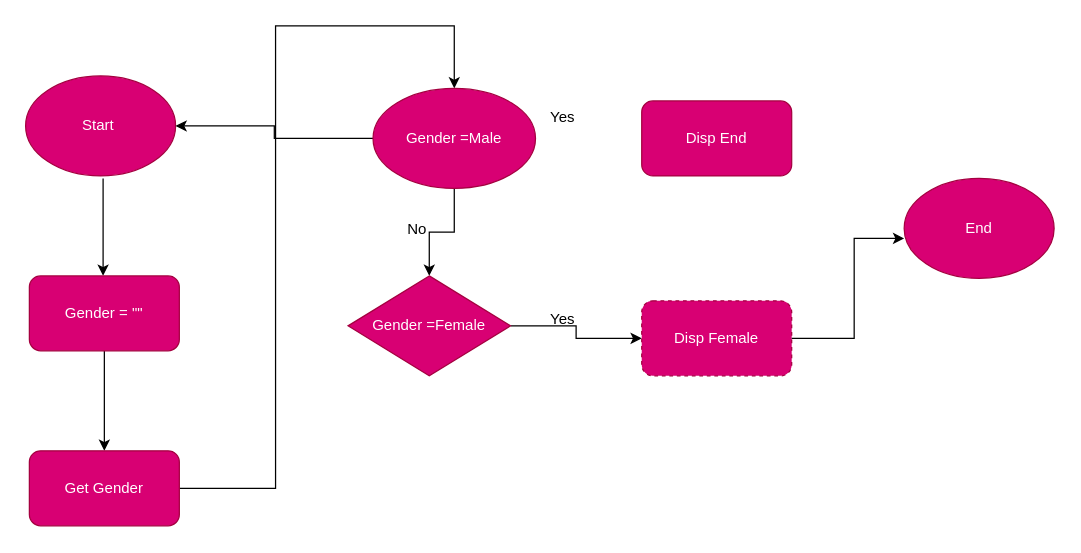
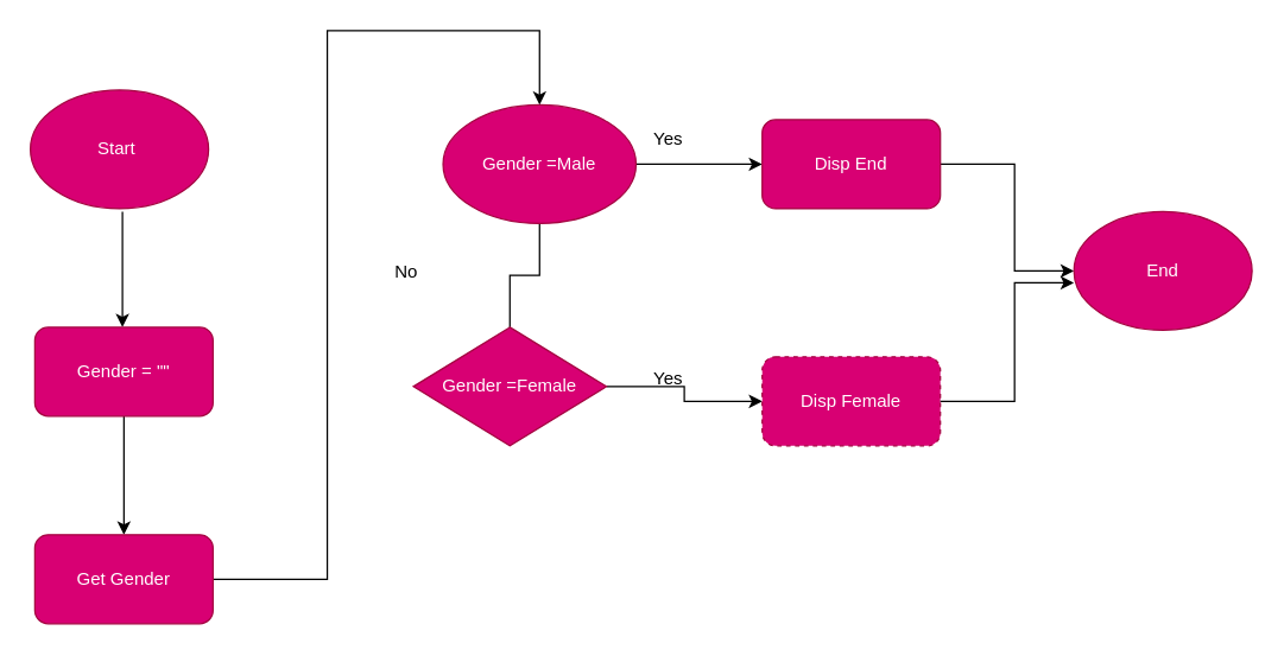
  <mxCell id="0" />
  <mxCell id="1" parent="0" />
  <mxCell id="2" value="Start&amp;nbsp;" style="ellipse;whiteSpace=wrap;html=1;fillColor=#d80073;fontColor=#ffffff;strokeColor=#A50040;" vertex="1" parent="1"><mxGeometry x="20" y="60" width="120" height="80" as="geometry" /></mxCell>
  <mxCell id="3" value="" style="endArrow=classic;html=1;rounded=0;" edge="1" parent="1"><mxGeometry width="50" height="50" relative="1" as="geometry"><mxPoint x="82" y="142" as="sourcePoint" /><mxPoint x="82" y="220" as="targetPoint" /></mxGeometry></mxCell>
  <mxCell id="4" value="" style="edgeStyle=orthogonalEdgeStyle;rounded=0;orthogonalLoop=1;jettySize=auto;html=1;entryX=0.5;entryY=0;entryDx=0;entryDy=0;" edge="1" parent="1" target="7"><mxGeometry relative="1" as="geometry"><mxPoint x="143" y="390" as="sourcePoint" /><mxPoint x="203" as="targetPoint" y="-50" /><Array as="points"><mxPoint x="220" y="390" /><mxPoint x="220" y="20" /><mxPoint x="363" y="20" /></Array></mxGeometry></mxCell>
- <mxCell id="5" value="" style="edgeStyle=orthogonalEdgeStyle;rounded=0;orthogonalLoop=1;jettySize=auto;html=1;" edge="1" parent="1" source="7" target="9"><mxGeometry relative="1" as="geometry" /></mxCell>
- <mxCell id="6" value="" style="edgeStyle=orthogonalEdgeStyle;rounded=0;orthogonalLoop=1;jettySize=auto;html=1;" edge="1" parent="1" source="7" target="2"><mxGeometry relative="1" as="geometry" /></mxCell>
+ <mxCell id="5" value="" style="edgeStyle=orthogonalEdgeStyle;rounded=0;orthogonalLoop=1;jettySize=auto;html=1;endArrow=none;" edge="1" parent="1" source="7" target="9"><mxGeometry relative="1" as="geometry" /></mxCell>
+ <mxCell id="6" value="" style="edgeStyle=orthogonalEdgeStyle;rounded=0;orthogonalLoop=1;jettySize=auto;html=1;" edge="1" parent="1" source="7" target="12"><mxGeometry relative="1" as="geometry" /></mxCell>
  <mxCell id="7" value="Gender =Male" style="ellipse;whiteSpace=wrap;html=1;fillColor=#d80073;fontColor=#ffffff;strokeColor=#A50040;" vertex="1" parent="1"><mxGeometry x="298" y="70" width="130" height="80" as="geometry" /></mxCell>
  <mxCell id="8" value="" style="edgeStyle=orthogonalEdgeStyle;rounded=0;orthogonalLoop=1;jettySize=auto;html=1;" edge="1" parent="1" source="9" target="18"><mxGeometry relative="1" as="geometry" /></mxCell>
  <mxCell id="9" value="Gender =Female" style="rhombus;whiteSpace=wrap;html=1;fillColor=#d80073;fontColor=#ffffff;strokeColor=#A50040;" vertex="1" parent="1"><mxGeometry x="278" y="220" width="130" height="80" as="geometry" /></mxCell>
- <mxCell id="10" value="No" style="text;html=1;align=center;verticalAlign=middle;resizable=0;points=[];autosize=1;strokeColor=none;fillColor=none;" vertex="1" parent="1"><mxGeometry x="313" y="168" width="40" height="30" as="geometry" /></mxCell>
+ <mxCell id="10" value="No" style="text;html=1;align=center;verticalAlign=middle;resizable=0;points=[];autosize=1;strokeColor=none;fillColor=none;" vertex="1" parent="1"><mxGeometry x="253" y="168" width="40" height="30" as="geometry" /></mxCell>
+ <mxCell id="11" value="" style="edgeStyle=orthogonalEdgeStyle;rounded=0;orthogonalLoop=1;jettySize=auto;html=1;entryX=0;entryY=0.5;entryDx=0;entryDy=0;" edge="1" parent="1" source="12" target="17"><mxGeometry relative="1" as="geometry"><mxPoint x="683" y="160" as="targetPoint" /><Array as="points"><mxPoint x="683" y="110" /><mxPoint x="683" y="182" /></Array></mxGeometry></mxCell>
  <mxCell id="12" value="Disp End" style="rounded=1;whiteSpace=wrap;html=1;fillColor=#d80073;fontColor=#ffffff;strokeColor=#A50040;" vertex="1" parent="1"><mxGeometry x="513" y="80" width="120" height="60" as="geometry" /></mxCell>
  <mxCell id="13" value="" style="edgeStyle=orthogonalEdgeStyle;rounded=0;orthogonalLoop=1;jettySize=auto;html=1;" edge="1" parent="1" source="14" target="15"><mxGeometry relative="1" as="geometry" /></mxCell>
  <mxCell id="14" value="Gender = &quot;&quot;" style="rounded=1;whiteSpace=wrap;html=1;fillColor=#d80073;fontColor=#ffffff;strokeColor=#A50040;" vertex="1" parent="1"><mxGeometry x="23" y="220" width="120" height="60" as="geometry" /></mxCell>
  <mxCell id="15" value="Get Gender" style="rounded=1;whiteSpace=wrap;html=1;fillColor=#d80073;fontColor=#ffffff;strokeColor=#A50040;" vertex="1" parent="1"><mxGeometry x="23" y="360" width="120" height="60" as="geometry" /></mxCell>
  <mxCell id="16" value="Yes&lt;span style=&quot;white-space: pre;&quot;&gt;&#09;&lt;/span&gt;" style="text;html=1;align=center;verticalAlign=middle;resizable=0;points=[];autosize=1;strokeColor=none;fillColor=none;" vertex="1" parent="1"><mxGeometry x="428" y="78" width="50" height="30" as="geometry" /></mxCell>
  <mxCell id="17" value="End" style="ellipse;whiteSpace=wrap;html=1;fillColor=#d80073;fontColor=#ffffff;strokeColor=#A50040;" vertex="1" parent="1"><mxGeometry x="723" y="142" width="120" height="80" as="geometry" /></mxCell>
  <mxCell id="18" value="Disp Female" style="rounded=1;whiteSpace=wrap;html=1;fillColor=#d80073;fontColor=#ffffff;strokeColor=#A50040;dashed=1;" vertex="1" parent="1"><mxGeometry x="513" y="240" width="120" height="60" as="geometry" /></mxCell>
  <mxCell id="19" value="Yes&lt;span style=&quot;white-space: pre;&quot;&gt;&#09;&lt;/span&gt;" style="text;html=1;align=center;verticalAlign=middle;resizable=0;points=[];autosize=1;strokeColor=none;fillColor=none;" vertex="1" parent="1"><mxGeometry x="428" y="240" width="50" height="30" as="geometry" /></mxCell>
  <mxCell id="20" value="" style="endArrow=classic;html=1;rounded=0;exitX=1;exitY=0.5;exitDx=0;exitDy=0;" edge="1" parent="1" source="18"><mxGeometry width="50" height="50" relative="1" as="geometry"><mxPoint x="623" y="160" as="sourcePoint" /><mxPoint x="723" y="190" as="targetPoint" /><Array as="points"><mxPoint x="683" y="270" /><mxPoint x="683" y="190" /></Array></mxGeometry></mxCell>
